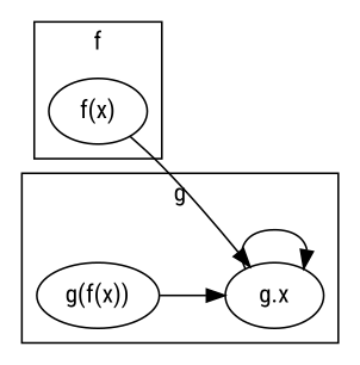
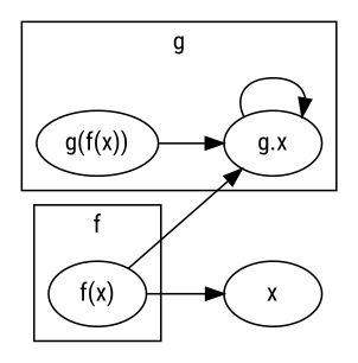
  digraph {
    fontname="Roboto Condensed"
    rankdir=LR
    node [fontname="Roboto Condensed"]
    edge [fontname="Roboto Condensed"]
    "f(x)"
    "g.x"
    "g(f(x))"
+   x
    subgraph cluster_1 {
      label=f
      "f(x)"
    }
    subgraph cluster_2 {
      label=g
      "g.x"
      "g(f(x))"
    }
    "f(x)" -> "g.x"
+   "f(x)" -> x
    "g.x" -> "g.x"
    "g(f(x))" -> "g.x"
  }
